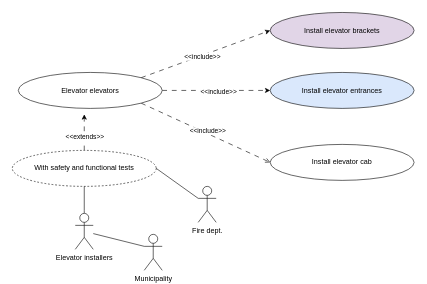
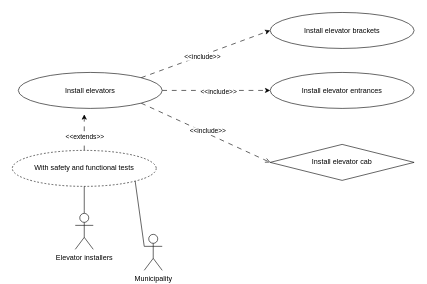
  <mxCell id="0" />
  <mxCell id="1" parent="0" />
- <mxCell id="2" value="Install elevator brackets" style="ellipse;whiteSpace=wrap;html=1;fillColor=#e1d5e7;" parent="1" vertex="1"><mxGeometry x="450" y="20" width="240" height="60" as="geometry" /></mxCell>
- <mxCell id="3" value="Install elevator entrances" style="ellipse;whiteSpace=wrap;html=1;fillColor=#dae8fc;" parent="1" vertex="1"><mxGeometry x="450" y="120" width="240" height="60" as="geometry" /></mxCell>
- <mxCell id="4" value="Install elevator cab" style="ellipse;whiteSpace=wrap;html=1;" parent="1" vertex="1"><mxGeometry x="450" y="240" width="240" height="60" as="geometry" /></mxCell>
+ <mxCell id="2" value="Install elevator brackets" style="ellipse;whiteSpace=wrap;html=1;" parent="1" vertex="1"><mxGeometry x="450" y="20" width="240" height="60" as="geometry" /></mxCell>
+ <mxCell id="3" value="Install elevator entrances" style="ellipse;whiteSpace=wrap;html=1;" parent="1" vertex="1"><mxGeometry x="450" y="120" width="240" height="60" as="geometry" /></mxCell>
+ <mxCell id="4" value="Install elevator cab" style="rhombus;whiteSpace=wrap;html=1;" parent="1" vertex="1"><mxGeometry x="450" y="240" width="240" height="60" as="geometry" /></mxCell>
  <mxCell id="5" style="edgeStyle=orthogonalEdgeStyle;rounded=0;orthogonalLoop=1;jettySize=auto;html=1;dashed=1;dashPattern=8 8;" parent="1" source="7" edge="1"><mxGeometry relative="1" as="geometry"><mxPoint x="140" y="190" as="targetPoint" /></mxGeometry></mxCell>
  <mxCell id="6" value="&amp;lt;&amp;lt;extends&amp;gt;&amp;gt;" style="edgeLabel;html=1;align=center;verticalAlign=middle;resizable=0;points=[];" parent="5" vertex="1" connectable="0"><mxGeometry x="-0.24" relative="1" as="geometry"><mxPoint as="offset" /></mxGeometry></mxCell>
  <mxCell id="7" value="With safety and functional tests" style="ellipse;whiteSpace=wrap;html=1;dashed=1;" parent="1" vertex="1"><mxGeometry x="20" y="250" width="240" height="60" as="geometry" /></mxCell>
  <mxCell id="8" style="edgeStyle=orthogonalEdgeStyle;rounded=0;orthogonalLoop=1;jettySize=auto;html=1;entryX=0.5;entryY=1;entryDx=0;entryDy=0;endArrow=none;endFill=0;" parent="1" source="9" target="7" edge="1"><mxGeometry relative="1" as="geometry"><Array as="points"><mxPoint x="140" y="350" /><mxPoint x="140" y="350" /></Array></mxGeometry></mxCell>
  <mxCell id="9" value="Elevator installers" style="shape=umlActor;verticalLabelPosition=bottom;verticalAlign=top;html=1;outlineConnect=0;" parent="1" vertex="1"><mxGeometry x="125" y="355" width="30" height="60" as="geometry" /></mxCell>
  <mxCell id="10" style="rounded=0;orthogonalLoop=1;jettySize=auto;html=1;exitX=1;exitY=0;exitDx=0;exitDy=0;entryX=0;entryY=0.5;entryDx=0;entryDy=0;dashed=1;dashPattern=8 8;" parent="1" source="16" target="2" edge="1"><mxGeometry relative="1" as="geometry" /></mxCell>
  <mxCell id="11" value="&amp;lt;&amp;lt;include&amp;gt;&amp;gt;" style="edgeLabel;html=1;align=center;verticalAlign=middle;resizable=0;points=[];" parent="10" vertex="1" connectable="0"><mxGeometry x="-0.059" y="-2" relative="1" as="geometry"><mxPoint as="offset" /></mxGeometry></mxCell>
  <mxCell id="12" style="rounded=0;orthogonalLoop=1;jettySize=auto;html=1;exitX=1;exitY=0.5;exitDx=0;exitDy=0;entryX=0;entryY=0.5;entryDx=0;entryDy=0;endArrow=classic;endFill=1;dashed=1;dashPattern=8 8;" parent="1" source="16" target="3" edge="1"><mxGeometry relative="1" as="geometry" /></mxCell>
  <mxCell id="13" value="&amp;lt;&amp;lt;include&amp;gt;&amp;gt;" style="edgeLabel;html=1;align=center;verticalAlign=middle;resizable=0;points=[];" parent="12" vertex="1" connectable="0"><mxGeometry x="0.035" y="-2" relative="1" as="geometry"><mxPoint as="offset" /></mxGeometry></mxCell>
  <mxCell id="14" style="rounded=0;orthogonalLoop=1;jettySize=auto;html=1;exitX=1;exitY=1;exitDx=0;exitDy=0;entryX=0;entryY=0.5;entryDx=0;entryDy=0;dashed=1;dashPattern=8 8;endArrow=open;" parent="1" source="16" target="4" edge="1"><mxGeometry relative="1" as="geometry" /></mxCell>
  <mxCell id="15" value="&amp;lt;&amp;lt;include&amp;gt;&amp;gt;" style="edgeLabel;html=1;align=center;verticalAlign=middle;resizable=0;points=[];" parent="14" vertex="1" connectable="0"><mxGeometry x="0.011" y="3" relative="1" as="geometry"><mxPoint y="-1" as="offset" /></mxGeometry></mxCell>
- <mxCell id="16" value="Elevator elevators" style="ellipse;whiteSpace=wrap;html=1;" parent="1" vertex="1"><mxGeometry x="30" y="120" width="240" height="60" as="geometry" /></mxCell>
- <mxCell id="17" style="rounded=0;orthogonalLoop=1;jettySize=auto;html=1;exitX=0;exitY=0.333;exitDx=0;exitDy=0;exitPerimeter=0;endArrow=none;endFill=0;" parent="1" source="18" target="9" edge="1"><mxGeometry relative="1" as="geometry"><mxPoint x="240" y="310" as="targetPoint" /></mxGeometry></mxCell>
+ <mxCell id="16" value="Install elevators" style="ellipse;whiteSpace=wrap;html=1;" parent="1" vertex="1"><mxGeometry x="30" y="120" width="240" height="60" as="geometry" /></mxCell>
+ <mxCell id="17" style="rounded=0;orthogonalLoop=1;jettySize=auto;html=1;exitX=0;exitY=0.333;exitDx=0;exitDy=0;exitPerimeter=0;endArrow=none;endFill=0;entryX=1;entryY=1;entryDx=0;entryDy=0;" parent="1" source="18" target="7" edge="1"><mxGeometry relative="1" as="geometry"><mxPoint x="240" y="310" as="targetPoint" /></mxGeometry></mxCell>
  <mxCell id="18" value="Municipality" style="shape=umlActor;verticalLabelPosition=bottom;verticalAlign=top;html=1;outlineConnect=0;" parent="1" vertex="1"><mxGeometry x="240" y="390" width="30" height="60" as="geometry" /></mxCell>
- <mxCell id="19" style="rounded=0;orthogonalLoop=1;jettySize=auto;html=1;exitX=0;exitY=0.333;exitDx=0;exitDy=0;exitPerimeter=0;entryX=1;entryY=0.5;entryDx=0;entryDy=0;endArrow=none;endFill=0;" edge="1" parent="1" source="20" target="7"><mxGeometry relative="1" as="geometry" /></mxCell>
- <mxCell id="20" value="Fire dept." style="shape=umlActor;verticalLabelPosition=bottom;verticalAlign=top;html=1;outlineConnect=0;" vertex="1" parent="1"><mxGeometry x="330" y="310" width="30" height="60" as="geometry" /></mxCell>
